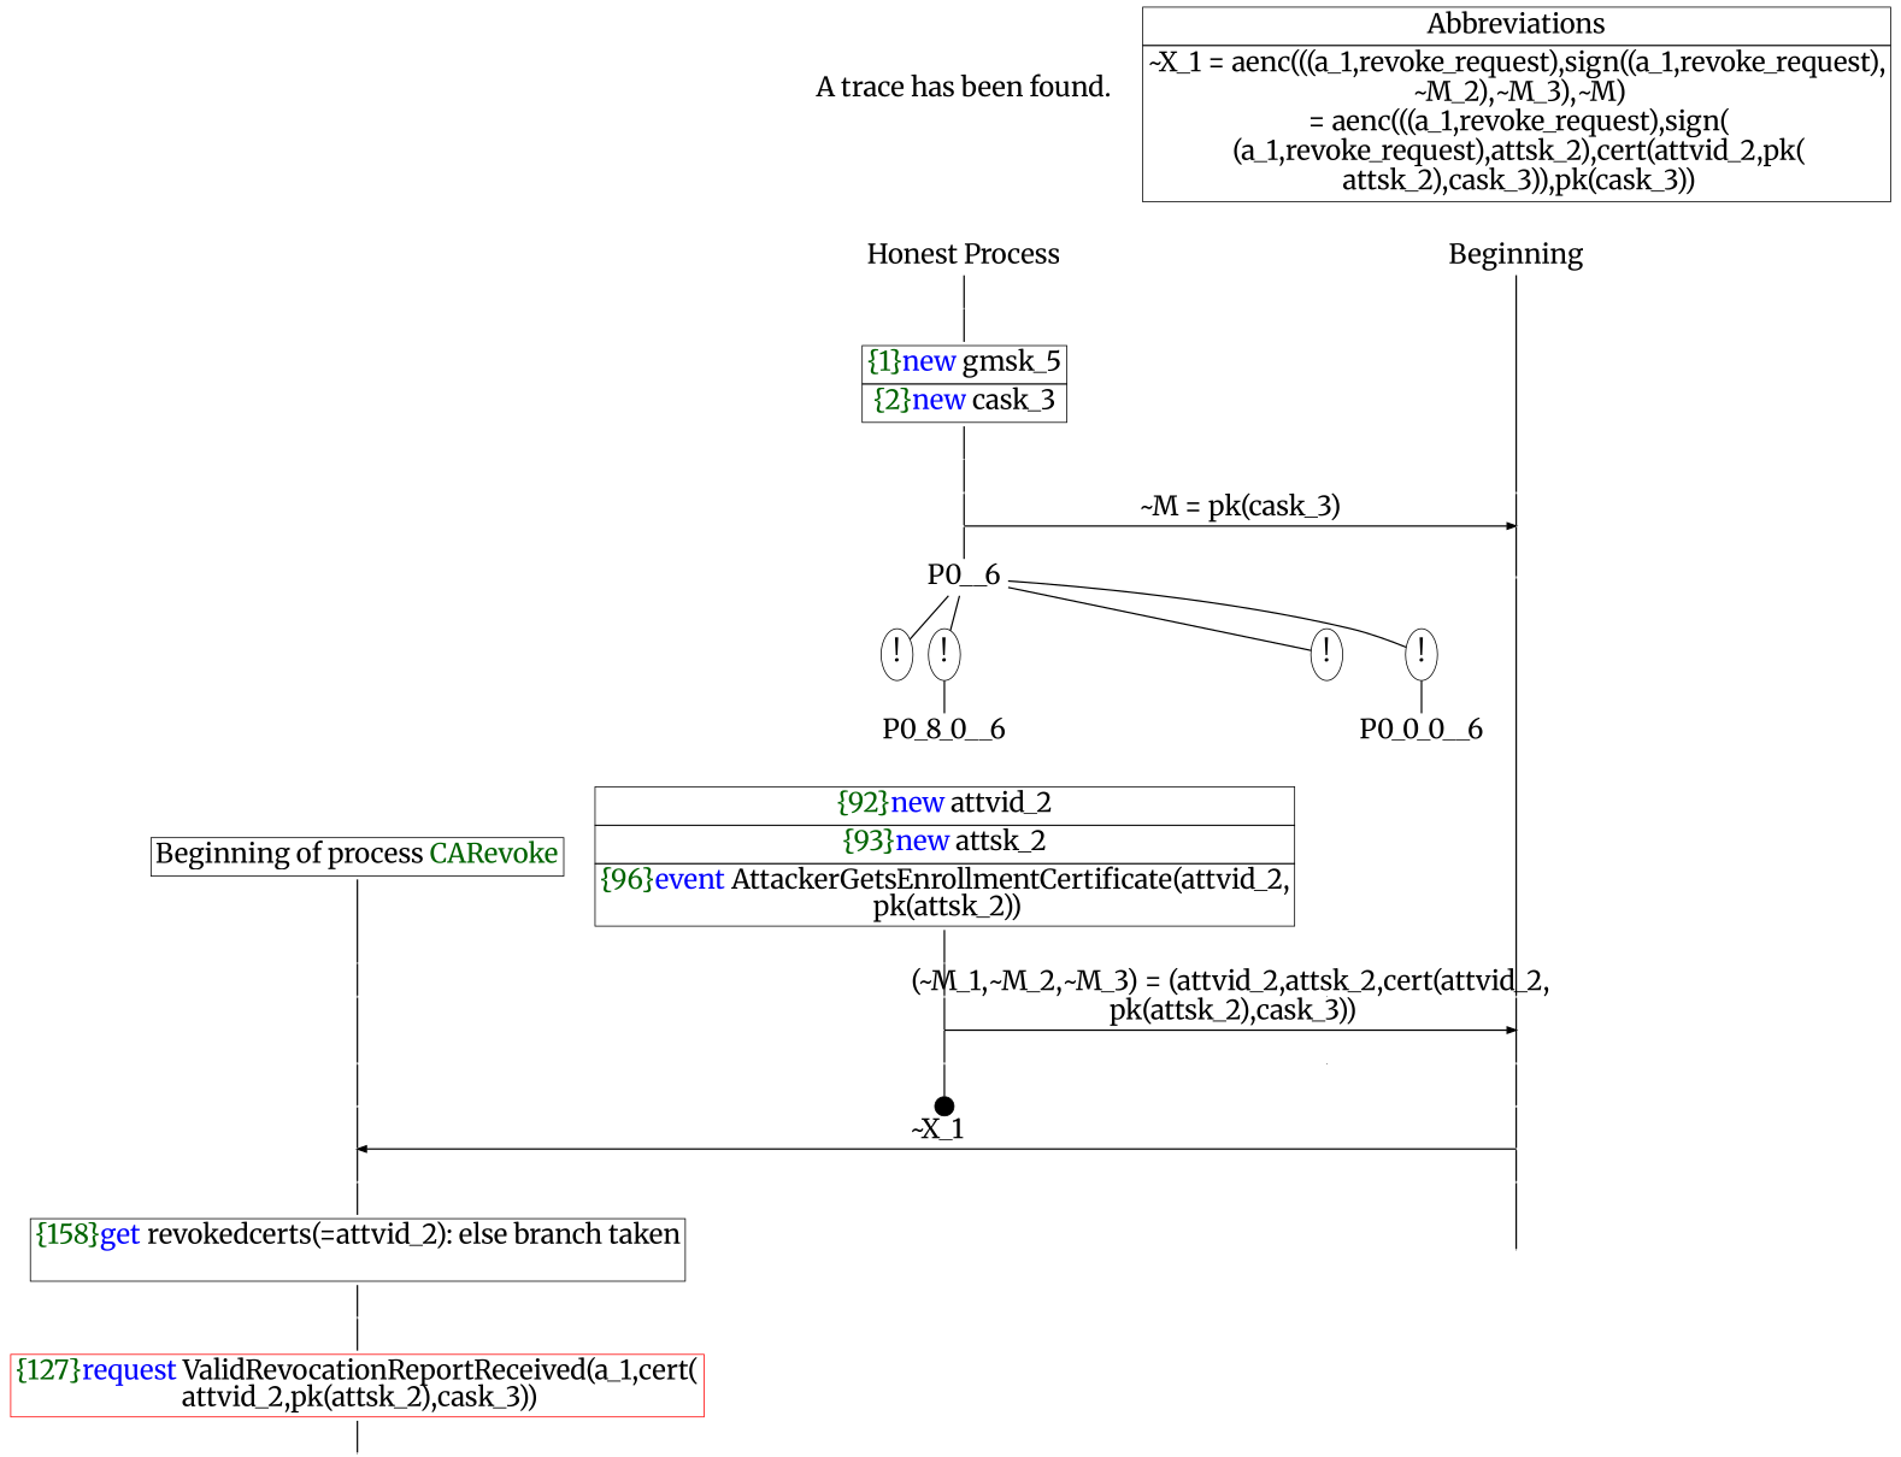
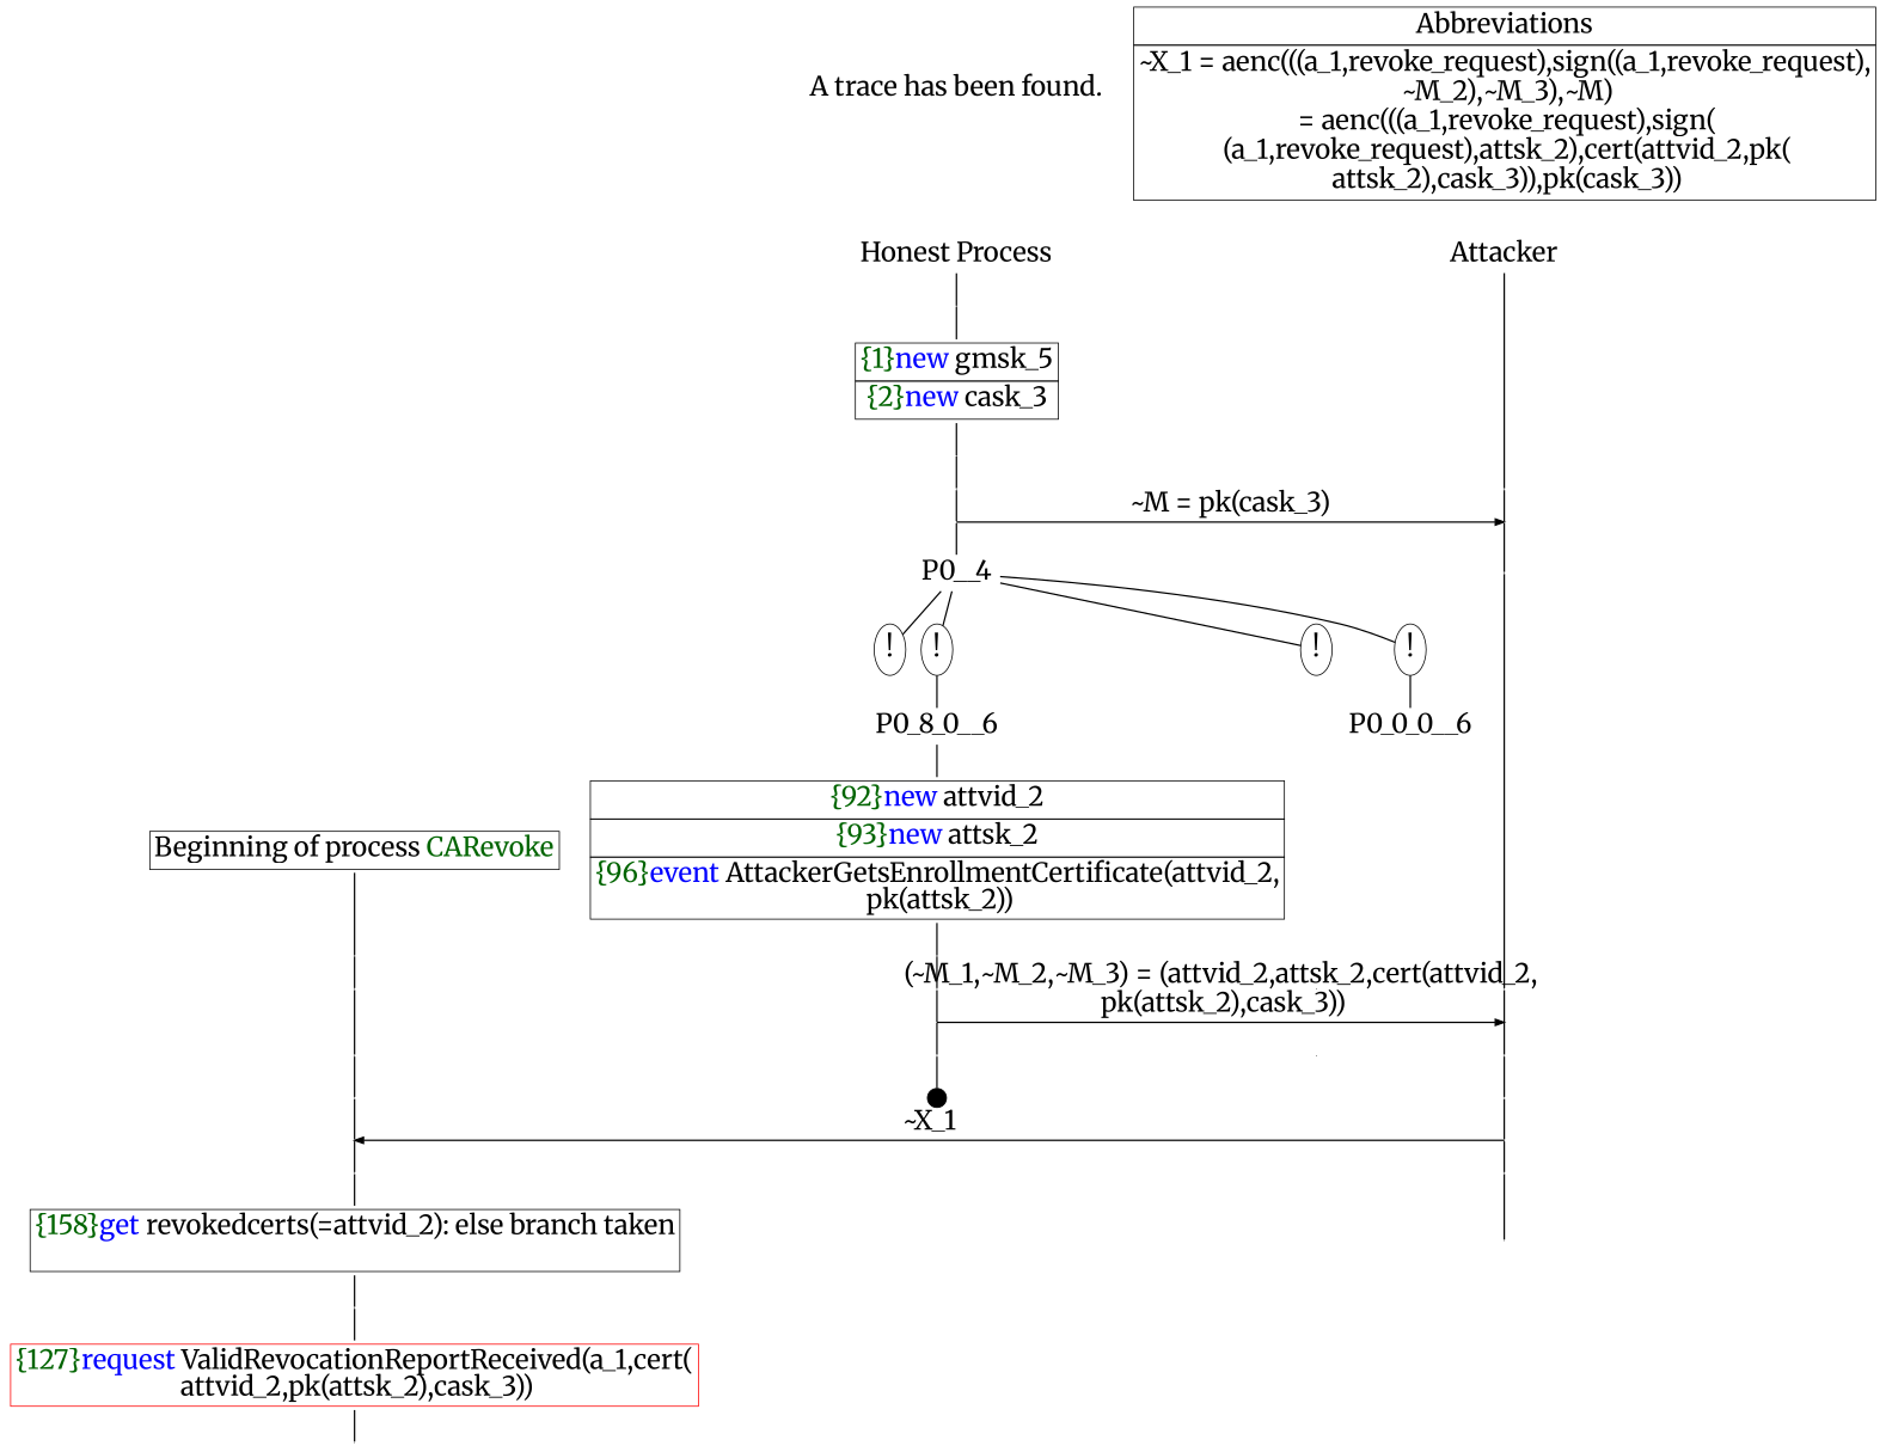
  digraph {
    fontname=Merriweather
    ordering=out
    node [fontname=Merriweather fontsize=30 shape=point]
    edge [arrowhead=none fontname=Merriweather fontsize=30 penwidth=1.6 weight=100]
    n1 [height=0 label="Honest Process" shape=plaintext width=0]
-   n2 [height=0 label=Beginning shape=plaintext width=0]
+   n2 [height=0 label=Attacker shape=plaintext width=0]
    P0__4 [height=0 width=0]
    P__1 [height=0 width=0]
    P0__5 [height=0 width=0]
    P__2 [height=0 width=0]
-   P0__6 [fixedsize=false height=0 shape=none width=0]
+   P0__6 [fixedsize=false height=0 shape=none width=0 label=P0__4]
    P__3 [height=0 width=0]
    n9 [height=0 label="!" shape=ellipse width=0]
    n10 [height=0 label="!" shape=ellipse width=0]
    n11 [height=0 label="!" shape=ellipse width=0]
    n12 [height=0 label="!" shape=ellipse width=0]
    P0_2_0__9 [height=0 width=0]
    P0_1__7 [height=0 style=invisible width=0]
    P0_0_0__9 [height=0 width=0]
    P__4 [height=0 width=0]
    P0_2_0__10 [height=0 width=0]
    P__5 [height=0 width=0]
    P0_2_0__11 [height=0 width=0]
    P0_1__8 [height=0 style=invisible width=0]
    P0_0_0__10 [height=0 width=0]
    P__6 [height=0 width=0]
    P0_0_0__11 [height=0 width=0]
    P__7 [height=0 width=0]
    P0_0_0__12 [height=0 width=0]
    P__8 [height=0 width=0]
    P0_0_0__13 [height=0 width=0]
    P__9 [height=0 width=0]
    n29 [height=0 label=<<TABLE BORDER="0" CELLBORDER="1" CELLSPACING="0" CELLPADDING="4"> <TR><TD><FONT COLOR="darkgreen">{158}</FONT><FONT COLOR="blue">get</FONT> revokedcerts(=attvid_2): else branch taken<br/> </TD></TR></TABLE>> shape=plaintext width=0]
    P__10 [height=0 width=0]
    P0__1 [height=0 width=0]
    n32 [fixedsize=false height=0 label=P0_8_0__6 shape=none width=0]
    P0_0_0__6 [fixedsize=false height=0 shape=none width=0]
    P0_2_0__12 [height=0.3 width=0.3]
    P0_0_0__15 [height=0 width=0]
    n36 [height=0 label=<A trace has been found.<br/> > shape=plaintext width=0]
    n37 [height=0 label=<<TABLE BORDER="0" CELLBORDER="1" CELLSPACING="0" CELLPADDING="4"> <TR><TD><FONT COLOR="darkgreen">{1}</FONT><FONT COLOR="blue">new </FONT>gmsk_5</TD></TR><TR><TD><FONT COLOR="darkgreen">{2}</FONT><FONT COLOR="blue">new </FONT>cask_3</TD></TR></TABLE>> shape=plaintext width=0]
    P0__3 [height=0 width=0]
    n39 [height=0 label=<<TABLE BORDER="0" CELLBORDER="1" CELLSPACING="0" CELLPADDING="4"> <TR><TD><FONT COLOR="darkgreen">{92}</FONT><FONT COLOR="blue">new </FONT>attvid_2</TD></TR><TR><TD><FONT COLOR="darkgreen">{93}</FONT><FONT COLOR="blue">new </FONT>attsk_2</TD></TR><TR><TD><FONT COLOR="darkgreen">{96}</FONT><FONT COLOR="blue">event</FONT> AttackerGetsEnrollmentCertificate(attvid_2,<br/> pk(attsk_2))</TD></TR></TABLE>> shape=plaintext width=0]
    n40 [height=0 label=<<TABLE BORDER="0" CELLBORDER="1" CELLSPACING="0" CELLPADDING="4"> <TR><TD>Beginning of process <FONT COLOR="darkgreen">CARevoke</FONT></TD></TR></TABLE>> shape=plaintext width=0]
    P0_0_0__8 [height=0 width=0]
    P0_2_0__8 [height=0 width=0]
    n43 [color=red height=0 label=<<TABLE BORDER="0" CELLBORDER="1" CELLSPACING="0" CELLPADDING="4"> <TR><TD><FONT COLOR="darkgreen">{127}</FONT><FONT COLOR="blue">request</FONT> ValidRevocationReportReceived(a_1,cert(<br/> attvid_2,pk(attsk_2),cask_3))</TD></TR></TABLE>> shape=plaintext width=0]
    P0_0_0__17 [height=0 width=0]
    n45 [height=0 label=<<TABLE BORDER="0" CELLBORDER="1" CELLSPACING="0" CELLPADDING="4"><TR> <TD> Abbreviations </TD></TR><TR><TD>~X_1 = aenc(((a_1,revoke_request),sign((a_1,revoke_request),<br/> ~M_2),~M_3),~M)<br/> = aenc(((a_1,revoke_request),sign(<br/> (a_1,revoke_request),attsk_2),cert(attvid_2,pk(<br/> attsk_2),cask_3)),pk(cask_3))</TD></TR></TABLE>> shape=plaintext width=0]
    subgraph sub_1 {
      rank=same
      n1
      n2
    }
    subgraph sub_2 {
      rank=same
      P0_2_0__11
      P0_1__8
      P0_0_0__10
      P__6
    }
    subgraph sub_3 {
      rank=same
      P0__4
      P__1
    }
    subgraph sub_4 {
      rank=same
      P0__5
      P__2
    }
    subgraph sub_5 {
      rank=same
      P0_2_0__10
      P__5
    }
    subgraph sub_6 {
      rank=same
      P0__6
      P__3
    }
    subgraph sub_7 {
      rank=same
      n9
      n10
      n11
      n12
    }
    subgraph sub_8 {
      rank=same
      P0_0_0__11
      P__7
    }
    subgraph sub_9 {
      rank=same
      P0_2_0__9
      P0_1__7
      P0_0_0__9
      P__4
    }
    subgraph sub_10 {
      rank=same
      P0_0_0__12
      P__8
    }
    subgraph sub_11 {
      rank=same
      P0_0_0__13
      P__9
    }
    subgraph sub_12 {
      rank=same
      n29
      P__10
    }
    n1 -> P0__1
    n2 -> P__1
    P0__4 -> P0__5
    P__1 -> P__2
    P0__5 -> P__2 [arrowhead=normal label=<~M = pk(cask_3)> weight=""]
    P0__5 -> P0__6
    P__2 -> P__3
    P0__6 -> n9 [weight=""]
    P0__6 -> n10 [weight=""]
    P0__6 -> n11 [weight=""]
    P0__6 -> n12 [weight=""]
    P__3 -> P__4
    n10 -> n32
    n11 -> P0_1__7 [style=invisible]
    n12 -> P0_0_0__6
    P0_2_0__9 -> P0_2_0__10
    P0_1__7 -> P0_1__8 [style=invisible]
    P0_0_0__9 -> P0_0_0__10
    P__4 -> P__5
    P0_2_0__10 -> P__5 [arrowhead=normal label=<(~M_1,~M_2,~M_3) = (attvid_2,attsk_2,cert(attvid_2,<br/> pk(attsk_2),cask_3))> weight=""]
    P0_2_0__10 -> P0_2_0__11
    P__5 -> P__6
    P0_2_0__11 -> P0_2_0__12
    P0_0_0__10 -> P0_0_0__11
    P__6 -> P__7
    P0_0_0__11 -> P0_0_0__12
    P__7 -> P__8
    P0_0_0__12 -> P__8 [arrowhead=normal dir=back label=<~X_1> weight=""]
    P0_0_0__12 -> P0_0_0__13
    P__8 -> P__9
    P0_0_0__13 -> n29
    P__9 -> P__10
    n29 -> P0_0_0__15
    P0__1 -> n37
+   n32 -> n39
    P0_0_0__15 -> n43
    n36 -> n1 [style=invisible]
    n37 -> P0__3
    P0__3 -> P0__4
    n39 -> P0_2_0__8
    n40 -> P0_0_0__8
    P0_0_0__8 -> P0_0_0__9
    P0_2_0__8 -> P0_2_0__9
    n43 -> P0_0_0__17
    n45 -> n2 [style=invisible]
  }
